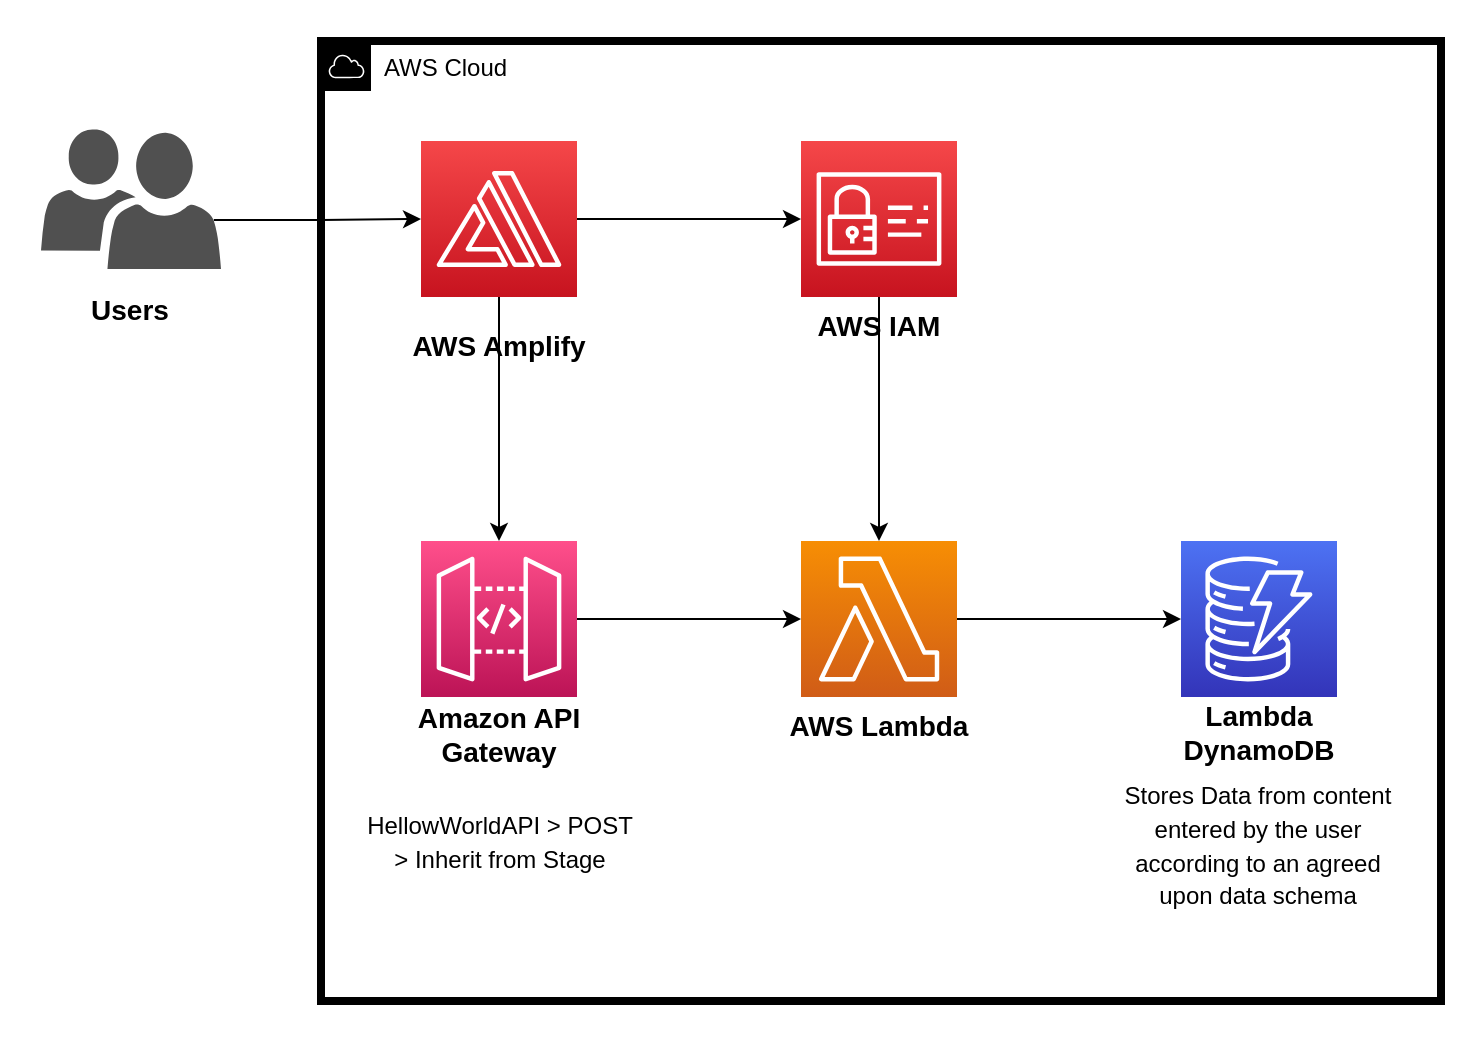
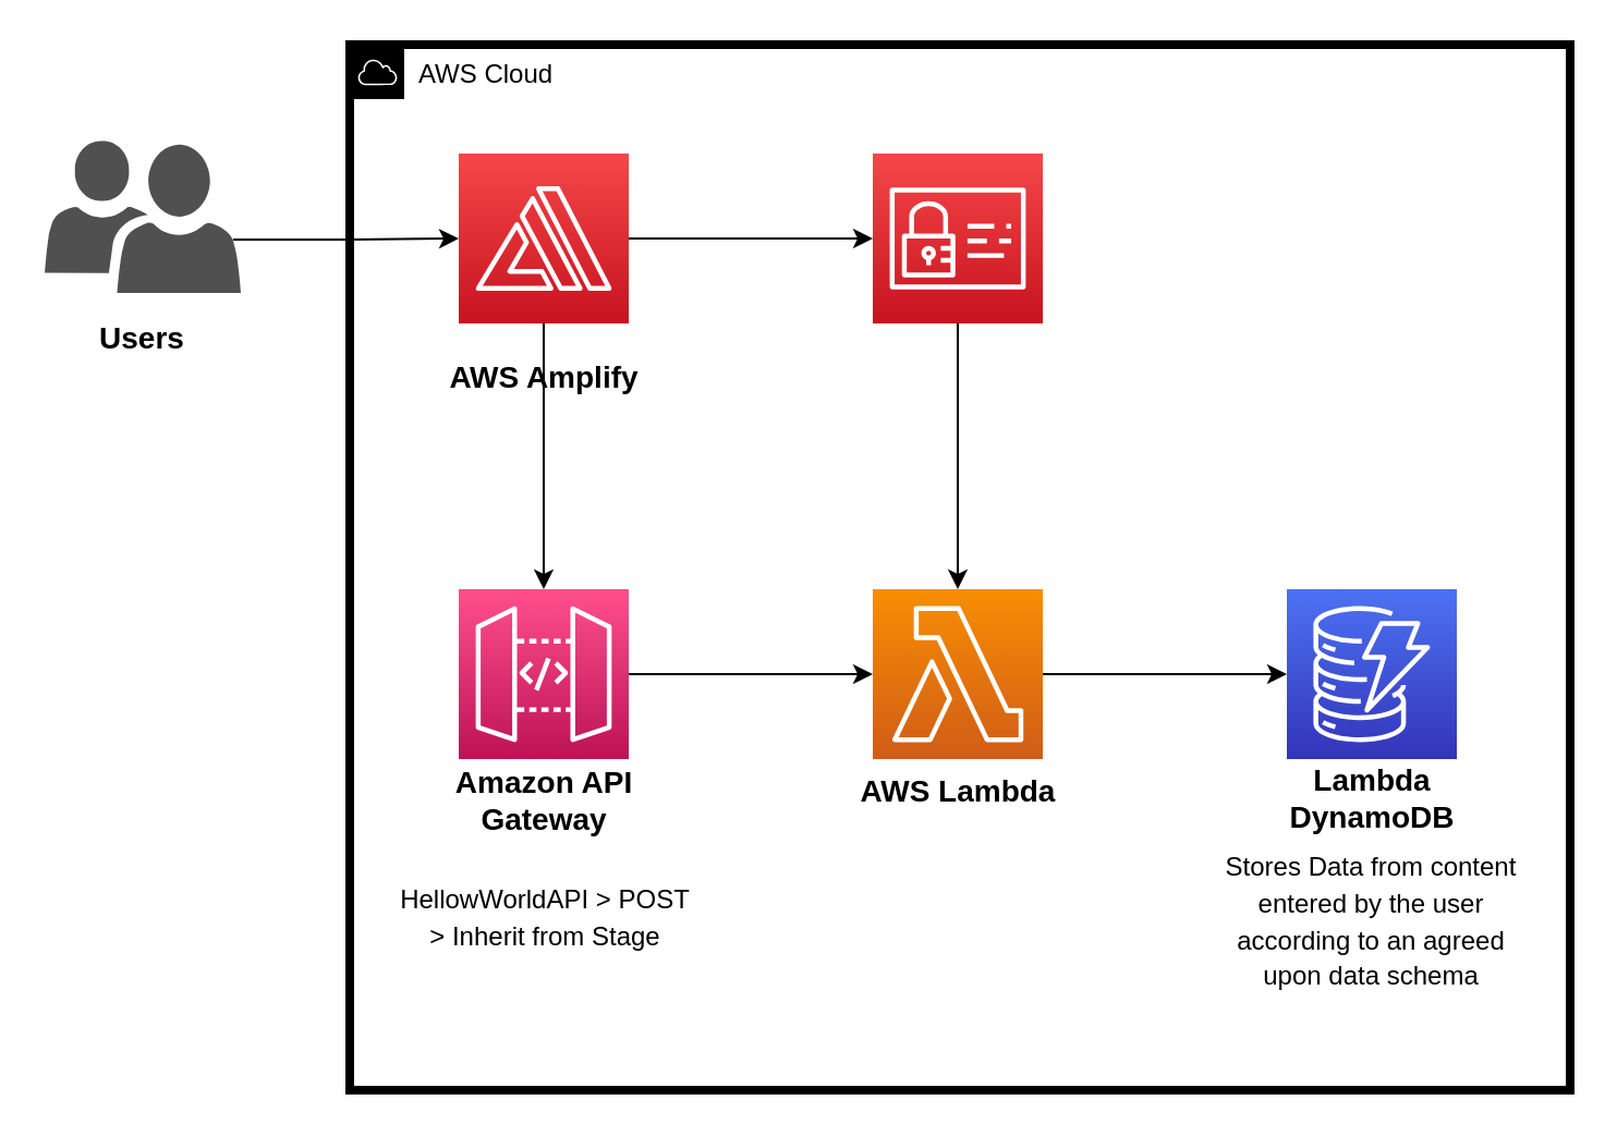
  <mxCell id="0" />
  <mxCell id="1" parent="0" />
  <mxCell id="2" style="edgeStyle=orthogonalEdgeStyle;rounded=0;orthogonalLoop=1;jettySize=auto;html=1;exitX=0.96;exitY=0.65;exitDx=0;exitDy=0;exitPerimeter=0;entryX=0;entryY=0.5;entryDx=0;entryDy=0;entryPerimeter=0;fontSize=14;" parent="1" source="3" target="7" edge="1"><mxGeometry relative="1" as="geometry" /></mxCell>
  <mxCell id="3" value="" style="sketch=0;pointerEvents=1;shadow=0;dashed=0;html=1;strokeColor=none;labelPosition=center;verticalLabelPosition=bottom;verticalAlign=top;align=center;fillColor=#505050;shape=mxgraph.mscae.intune.user_group" parent="1" vertex="1"><mxGeometry x="20" y="64" width="90" height="70" as="geometry" /></mxCell>
  <mxCell id="4" value="&lt;font style=&quot;font-size: 14px;&quot;&gt;&lt;b&gt;Users&lt;/b&gt;&lt;/font&gt;" style="text;html=1;strokeColor=none;fillColor=none;align=center;verticalAlign=middle;whiteSpace=wrap;rounded=0;" parent="1" vertex="1"><mxGeometry x="35" y="140" width="60" height="30" as="geometry" /></mxCell>
  <mxCell id="5" style="edgeStyle=orthogonalEdgeStyle;rounded=0;orthogonalLoop=1;jettySize=auto;html=1;exitX=1;exitY=0.5;exitDx=0;exitDy=0;exitPerimeter=0;fontSize=14;" parent="1" source="7" target="9" edge="1"><mxGeometry relative="1" as="geometry" /></mxCell>
  <mxCell id="6" style="edgeStyle=orthogonalEdgeStyle;rounded=0;orthogonalLoop=1;jettySize=auto;html=1;exitX=0.5;exitY=1;exitDx=0;exitDy=0;exitPerimeter=0;entryX=0.5;entryY=0;entryDx=0;entryDy=0;entryPerimeter=0;fontSize=14;" parent="1" source="7" target="11" edge="1"><mxGeometry relative="1" as="geometry" /></mxCell>
  <mxCell id="7" value="" style="sketch=0;points=[[0,0,0],[0.25,0,0],[0.5,0,0],[0.75,0,0],[1,0,0],[0,1,0],[0.25,1,0],[0.5,1,0],[0.75,1,0],[1,1,0],[0,0.25,0],[0,0.5,0],[0,0.75,0],[1,0.25,0],[1,0.5,0],[1,0.75,0]];outlineConnect=0;fontColor=#232F3E;gradientColor=#F54749;gradientDirection=north;fillColor=#C7131F;strokeColor=#ffffff;dashed=0;verticalLabelPosition=bottom;verticalAlign=top;align=center;html=1;fontSize=12;fontStyle=0;aspect=fixed;shape=mxgraph.aws4.resourceIcon;resIcon=mxgraph.aws4.amplify;" parent="1" vertex="1"><mxGeometry x="210" y="70" width="78" height="78" as="geometry" /></mxCell>
  <mxCell id="8" style="edgeStyle=orthogonalEdgeStyle;rounded=0;orthogonalLoop=1;jettySize=auto;html=1;exitX=0.5;exitY=1;exitDx=0;exitDy=0;exitPerimeter=0;entryX=0.5;entryY=0;entryDx=0;entryDy=0;entryPerimeter=0;fontSize=14;" parent="1" source="9" target="13" edge="1"><mxGeometry relative="1" as="geometry" /></mxCell>
  <mxCell id="9" value="" style="sketch=0;points=[[0,0,0],[0.25,0,0],[0.5,0,0],[0.75,0,0],[1,0,0],[0,1,0],[0.25,1,0],[0.5,1,0],[0.75,1,0],[1,1,0],[0,0.25,0],[0,0.5,0],[0,0.75,0],[1,0.25,0],[1,0.5,0],[1,0.75,0]];outlineConnect=0;fontColor=#232F3E;gradientColor=#F54749;gradientDirection=north;fillColor=#C7131F;strokeColor=#ffffff;dashed=0;verticalLabelPosition=bottom;verticalAlign=top;align=center;html=1;fontSize=12;fontStyle=0;aspect=fixed;shape=mxgraph.aws4.resourceIcon;resIcon=mxgraph.aws4.identity_and_access_management;" parent="1" vertex="1"><mxGeometry x="400" y="70" width="78" height="78" as="geometry" /></mxCell>
  <mxCell id="10" style="edgeStyle=orthogonalEdgeStyle;rounded=0;orthogonalLoop=1;jettySize=auto;html=1;exitX=1;exitY=0.5;exitDx=0;exitDy=0;exitPerimeter=0;entryX=0;entryY=0.5;entryDx=0;entryDy=0;entryPerimeter=0;fontSize=14;" parent="1" source="11" target="13" edge="1"><mxGeometry relative="1" as="geometry" /></mxCell>
  <mxCell id="11" value="" style="sketch=0;points=[[0,0,0],[0.25,0,0],[0.5,0,0],[0.75,0,0],[1,0,0],[0,1,0],[0.25,1,0],[0.5,1,0],[0.75,1,0],[1,1,0],[0,0.25,0],[0,0.5,0],[0,0.75,0],[1,0.25,0],[1,0.5,0],[1,0.75,0]];outlineConnect=0;fontColor=#232F3E;gradientColor=#FF4F8B;gradientDirection=north;fillColor=#BC1356;strokeColor=#ffffff;dashed=0;verticalLabelPosition=bottom;verticalAlign=top;align=center;html=1;fontSize=12;fontStyle=0;aspect=fixed;shape=mxgraph.aws4.resourceIcon;resIcon=mxgraph.aws4.api_gateway;" parent="1" vertex="1"><mxGeometry x="210" y="270" width="78" height="78" as="geometry" /></mxCell>
  <mxCell id="12" style="edgeStyle=orthogonalEdgeStyle;rounded=0;orthogonalLoop=1;jettySize=auto;html=1;exitX=1;exitY=0.5;exitDx=0;exitDy=0;exitPerimeter=0;entryX=0;entryY=0.5;entryDx=0;entryDy=0;entryPerimeter=0;fontSize=14;" parent="1" source="13" target="14" edge="1"><mxGeometry relative="1" as="geometry" /></mxCell>
  <mxCell id="13" value="" style="sketch=0;points=[[0,0,0],[0.25,0,0],[0.5,0,0],[0.75,0,0],[1,0,0],[0,1,0],[0.25,1,0],[0.5,1,0],[0.75,1,0],[1,1,0],[0,0.25,0],[0,0.5,0],[0,0.75,0],[1,0.25,0],[1,0.5,0],[1,0.75,0]];outlineConnect=0;fontColor=#232F3E;gradientColor=#F78E04;gradientDirection=north;fillColor=#D05C17;strokeColor=#ffffff;dashed=0;verticalLabelPosition=bottom;verticalAlign=top;align=center;html=1;fontSize=12;fontStyle=0;aspect=fixed;shape=mxgraph.aws4.resourceIcon;resIcon=mxgraph.aws4.lambda;" parent="1" vertex="1"><mxGeometry x="400" y="270" width="78" height="78" as="geometry" /></mxCell>
  <mxCell id="14" value="" style="sketch=0;points=[[0,0,0],[0.25,0,0],[0.5,0,0],[0.75,0,0],[1,0,0],[0,1,0],[0.25,1,0],[0.5,1,0],[0.75,1,0],[1,1,0],[0,0.25,0],[0,0.5,0],[0,0.75,0],[1,0.25,0],[1,0.5,0],[1,0.75,0]];outlineConnect=0;fontColor=#232F3E;gradientColor=#4D72F3;gradientDirection=north;fillColor=#3334B9;strokeColor=#ffffff;dashed=0;verticalLabelPosition=bottom;verticalAlign=top;align=center;html=1;fontSize=12;fontStyle=0;aspect=fixed;shape=mxgraph.aws4.resourceIcon;resIcon=mxgraph.aws4.dynamodb;" parent="1" vertex="1"><mxGeometry x="590" y="270" width="78" height="78" as="geometry" /></mxCell>
  <mxCell id="15" value="&lt;font style=&quot;font-size: 14px;&quot;&gt;&lt;b&gt;AWS Amplify&lt;/b&gt;&lt;/font&gt;" style="text;html=1;strokeColor=none;fillColor=none;align=center;verticalAlign=middle;whiteSpace=wrap;rounded=0;" parent="1" vertex="1"><mxGeometry x="198.5" y="158" width="101" height="30" as="geometry" /></mxCell>
- <mxCell id="16" value="&lt;font style=&quot;font-size: 14px;&quot;&gt;&lt;b&gt;AWS IAM&lt;/b&gt;&lt;/font&gt;" style="text;html=1;strokeColor=none;fillColor=none;align=center;verticalAlign=middle;whiteSpace=wrap;rounded=0;" parent="1" vertex="1"><mxGeometry x="388.5" y="148" width="101" height="30" as="geometry" /></mxCell>
  <mxCell id="17" value="&lt;font style=&quot;font-size: 14px;&quot;&gt;&lt;b&gt;Amazon API Gateway&lt;/b&gt;&lt;/font&gt;" style="text;html=1;strokeColor=none;fillColor=none;align=center;verticalAlign=middle;whiteSpace=wrap;rounded=0;" parent="1" vertex="1"><mxGeometry x="198.5" y="352" width="101" height="30" as="geometry" /></mxCell>
  <mxCell id="18" value="&lt;font style=&quot;font-size: 14px;&quot;&gt;&lt;b&gt;AWS Lambda&lt;/b&gt;&lt;/font&gt;" style="text;html=1;strokeColor=none;fillColor=none;align=center;verticalAlign=middle;whiteSpace=wrap;rounded=0;" parent="1" vertex="1"><mxGeometry x="388.5" y="348" width="101" height="30" as="geometry" /></mxCell>
  <mxCell id="19" value="&lt;font color=&quot;#000000&quot;&gt;AWS Cloud&lt;/font&gt;" style="sketch=0;outlineConnect=0;gradientColor=none;html=1;whiteSpace=wrap;fontSize=12;fontStyle=0;shape=mxgraph.aws4.group;grIcon=mxgraph.aws4.group_aws_cloud;strokeColor=#000000;fillColor=none;verticalAlign=top;align=left;spacingLeft=30;fontColor=#AAB7B8;dashed=0;strokeWidth=4;" parent="1" vertex="1"><mxGeometry x="160" y="20" width="560" height="480" as="geometry" /></mxCell>
  <mxCell id="20" value="&lt;font style=&quot;font-size: 14px;&quot;&gt;&lt;b&gt;Lambda DynamoDB&lt;/b&gt;&lt;/font&gt;" style="text;html=1;strokeColor=none;fillColor=none;align=center;verticalAlign=middle;whiteSpace=wrap;rounded=0;" parent="1" vertex="1"><mxGeometry x="578.5" y="351" width="101" height="30" as="geometry" /></mxCell>
  <mxCell id="21" value="&lt;font style=&quot;font-size: 12px;&quot;&gt;HellowWorldAPI &amp;gt; POST &amp;gt; Inherit from Stage&lt;/font&gt;" style="text;html=1;strokeColor=none;fillColor=none;align=center;verticalAlign=middle;whiteSpace=wrap;rounded=0;strokeWidth=4;fontSize=14;" parent="1" vertex="1"><mxGeometry x="180" y="380" width="140" height="80" as="geometry" /></mxCell>
  <mxCell id="22" value="&lt;font style=&quot;font-size: 12px;&quot;&gt;Stores Data from content entered by the user according to an agreed upon data schema&lt;/font&gt;" style="text;html=1;strokeColor=none;fillColor=none;align=center;verticalAlign=middle;whiteSpace=wrap;rounded=0;strokeWidth=4;fontSize=14;" parent="1" vertex="1"><mxGeometry x="559" y="382" width="140" height="80" as="geometry" /></mxCell>
